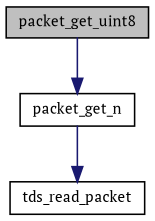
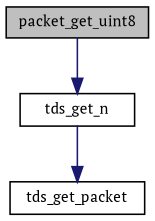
  digraph {
    fontname="PT Serif"
    rankdir=TB
    node [color=black fillcolor=white fontname="PT Serif" fontsize=10 shape=record style=filled]
    edge [color=midnightblue fontname="PT Serif" fontsize=10 labelfontname=Helvetica labelfontsize=10 style=solid]
    n1 [fillcolor=grey75 fontcolor=black height=0.2 label=packet_get_uint8 width=0.4]
-   n2 [height=0.2 label=packet_get_n width=0.4]
-   n3 [height=0.2 label=tds_read_packet width=0.4]
+   n2 [height=0.2 label=tds_get_n width=0.4]
+   n3 [height=0.2 label=tds_get_packet width=0.4]
    n1 -> n2
    n2 -> n3
  }
